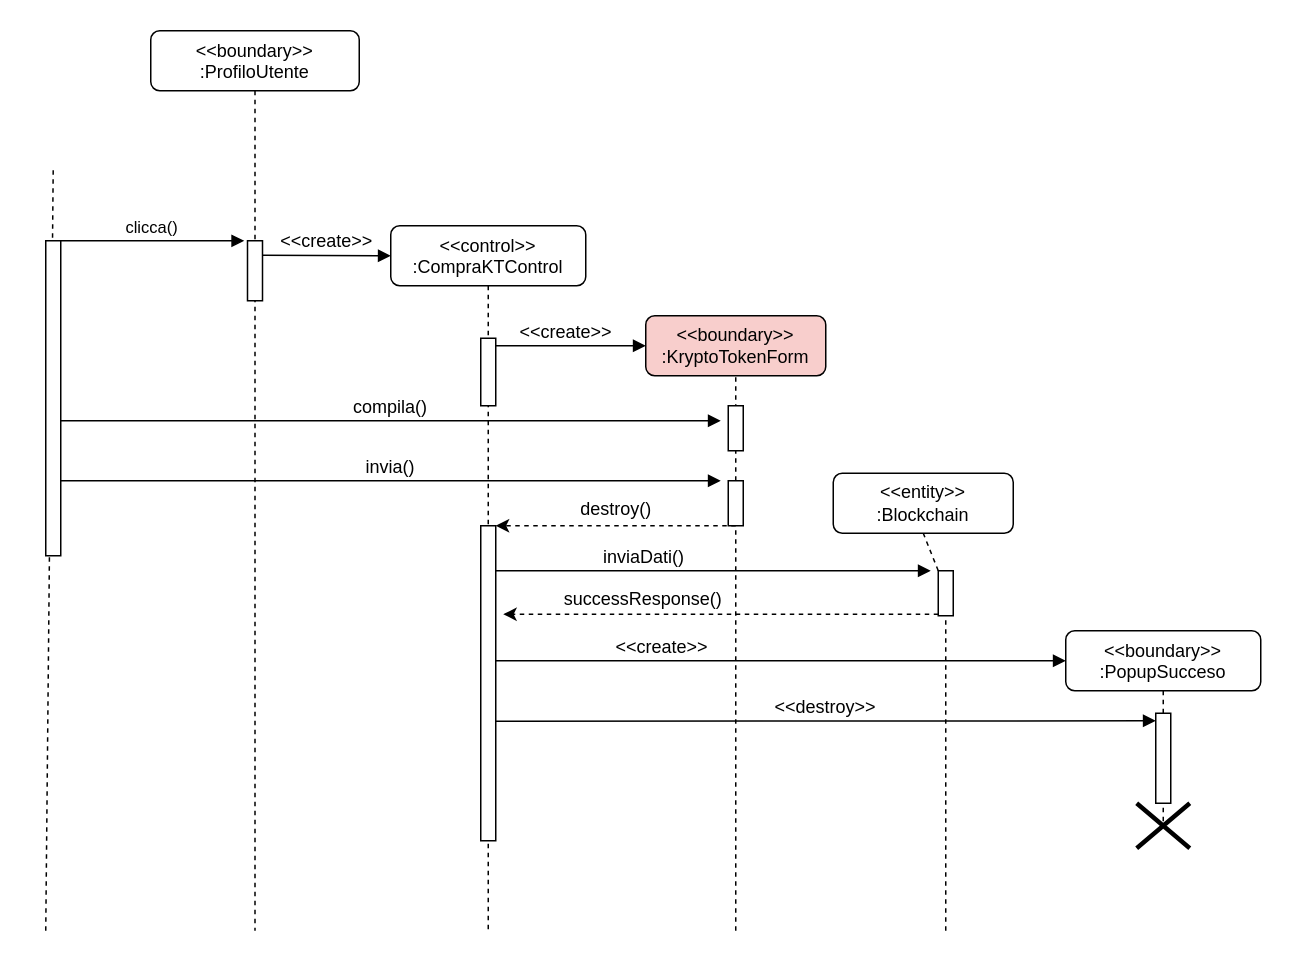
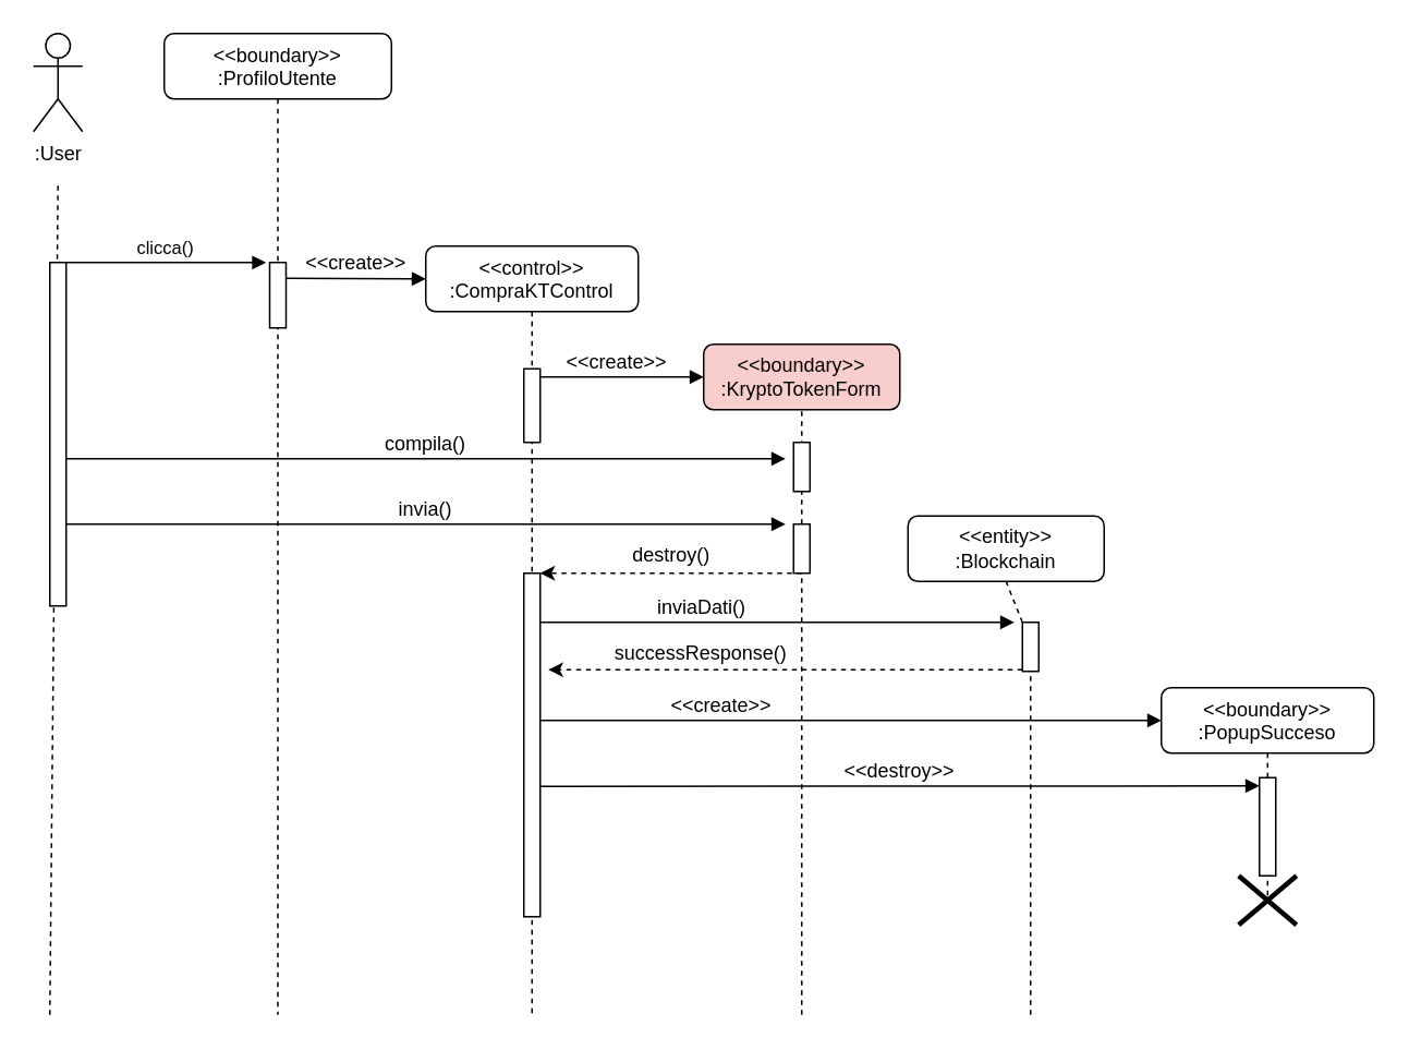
  <mxCell id="0" />
  <mxCell id="1" parent="0" />
  <mxCell id="2" value="&lt;&lt;boundary&gt;&gt;&#10;:ProfiloUtente" style="shape=umlLifeline;perimeter=lifelinePerimeter;container=1;collapsible=0;recursiveResize=0;rounded=1;shadow=0;strokeWidth=1;fontSize=12;" parent="1" vertex="1"><mxGeometry x="100" y="20" width="139" height="600" as="geometry" /></mxCell>
  <mxCell id="3" value="" style="points=[];perimeter=orthogonalPerimeter;rounded=0;shadow=0;strokeWidth=1;" parent="2" vertex="1"><mxGeometry x="64.5" y="140" width="10" height="40" as="geometry" /></mxCell>
  <mxCell id="4" value="&lt;&lt;create&gt;&gt;" style="verticalAlign=bottom;endArrow=block;shadow=0;strokeWidth=1;fontSize=12;" parent="2" edge="1"><mxGeometry relative="1" as="geometry"><mxPoint x="74.5" y="149.66" as="sourcePoint" /><mxPoint x="160" y="150" as="targetPoint" /></mxGeometry></mxCell>
  <mxCell id="5" value="&lt;&lt;control&gt;&gt;&#10;:CompraKTControl" style="shape=umlLifeline;perimeter=lifelinePerimeter;container=1;collapsible=0;recursiveResize=0;rounded=1;shadow=0;strokeWidth=1;" parent="1" vertex="1"><mxGeometry x="260" y="150" width="130" height="470" as="geometry" /></mxCell>
  <mxCell id="6" value="" style="points=[];perimeter=orthogonalPerimeter;rounded=0;shadow=0;strokeWidth=1;" parent="5" vertex="1"><mxGeometry x="60" y="75" width="10" height="45" as="geometry" /></mxCell>
  <mxCell id="7" value="" style="points=[];perimeter=orthogonalPerimeter;rounded=0;shadow=0;strokeWidth=1;" parent="5" vertex="1"><mxGeometry x="60" y="200" width="10" height="210" as="geometry" /></mxCell>
  <mxCell id="8" value="invia()" style="verticalAlign=bottom;endArrow=block;shadow=0;strokeWidth=1;exitX=1;exitY=0.658;exitDx=0;exitDy=0;exitPerimeter=0;fontSize=12;" parent="5" edge="1"><mxGeometry relative="1" as="geometry"><mxPoint x="-220" y="170.02" as="sourcePoint" /><mxPoint x="220" y="170" as="targetPoint" /></mxGeometry></mxCell>
  <mxCell id="9" value="" style="endArrow=classic;html=1;rounded=0;dashed=1;" parent="5" edge="1"><mxGeometry width="50" height="50" relative="1" as="geometry"><mxPoint x="230" y="200" as="sourcePoint" /><mxPoint x="70" y="200" as="targetPoint" /></mxGeometry></mxCell>
  <mxCell id="10" value="clicca()" style="verticalAlign=bottom;endArrow=block;shadow=0;strokeWidth=1;entryX=-0.217;entryY=0.002;entryDx=0;entryDy=0;entryPerimeter=0;" parent="1" source="13" target="3" edge="1"><mxGeometry relative="1" as="geometry"><mxPoint x="450" y="150" as="sourcePoint" /><mxPoint x="170" y="160" as="targetPoint" /></mxGeometry></mxCell>
+ <mxCell id="11" value=":User" style="shape=umlActor;verticalLabelPosition=bottom;verticalAlign=top;html=1;outlineConnect=0;" parent="1" vertex="1"><mxGeometry x="20" y="20" width="30" height="60" as="geometry" /></mxCell>
  <mxCell id="12" value="" style="endArrow=none;dashed=1;html=1;rounded=0;" parent="1" edge="1"><mxGeometry width="50" height="50" relative="1" as="geometry"><mxPoint x="30" y="620" as="sourcePoint" /><mxPoint x="35" y="110" as="targetPoint" /></mxGeometry></mxCell>
  <mxCell id="13" value="" style="points=[];perimeter=orthogonalPerimeter;rounded=0;shadow=0;strokeWidth=1;" parent="1" vertex="1"><mxGeometry x="30" y="160" width="10" height="210" as="geometry" /></mxCell>
  <mxCell id="14" value="inviaDati()" style="verticalAlign=bottom;endArrow=block;shadow=0;strokeWidth=1;fontSize=12;" parent="1" edge="1"><mxGeometry x="-0.318" relative="1" as="geometry"><mxPoint x="330" y="380" as="sourcePoint" /><mxPoint x="620" y="380" as="targetPoint" /><Array as="points"><mxPoint x="492.5" y="380" /></Array><mxPoint as="offset" /></mxGeometry></mxCell>
  <mxCell id="15" value="&amp;lt;&amp;lt;entity&amp;gt;&amp;gt;&lt;br&gt;:Blockchain" style="rounded=1;whiteSpace=wrap;html=1;" parent="1" vertex="1"><mxGeometry x="555" y="315" width="120" height="40" as="geometry" /></mxCell>
  <mxCell id="16" value="" style="endArrow=none;dashed=1;html=1;rounded=0;entryX=0.5;entryY=1;entryDx=0;entryDy=0;startArrow=none;" parent="1" source="17" target="15" edge="1"><mxGeometry width="50" height="50" relative="1" as="geometry"><mxPoint x="640" y="550" as="sourcePoint" /><mxPoint x="640" y="270" as="targetPoint" /></mxGeometry></mxCell>
  <mxCell id="17" value="" style="points=[];perimeter=orthogonalPerimeter;rounded=0;shadow=0;strokeWidth=1;" parent="1" vertex="1"><mxGeometry x="625" y="380" width="10" height="30" as="geometry" /></mxCell>
  <mxCell id="18" value="" style="endArrow=none;dashed=1;html=1;rounded=0;entryX=0.5;entryY=1;entryDx=0;entryDy=0;entryPerimeter=0;" parent="1" target="17" edge="1"><mxGeometry width="50" height="50" relative="1" as="geometry"><mxPoint x="630" y="620" as="sourcePoint" /><mxPoint x="662.5" y="410" as="targetPoint" /></mxGeometry></mxCell>
  <mxCell id="19" value="successResponse()" style="text;html=1;align=center;verticalAlign=middle;resizable=0;points=[];autosize=1;strokeColor=none;fillColor=none;" parent="1" vertex="1"><mxGeometry x="363" y="384" width="130" height="30" as="geometry" /></mxCell>
  <mxCell id="20" value="&lt;&lt;boundary&gt;&gt;&#10;:PopupSucceso" style="shape=umlLifeline;perimeter=lifelinePerimeter;container=1;collapsible=0;recursiveResize=0;rounded=1;shadow=0;strokeWidth=1;" parent="1" vertex="1"><mxGeometry x="710" y="420" width="130" height="130" as="geometry" /></mxCell>
  <mxCell id="21" value="" style="points=[];perimeter=orthogonalPerimeter;rounded=0;shadow=0;strokeWidth=1;" parent="20" vertex="1"><mxGeometry x="60" y="55" width="10" height="60" as="geometry" /></mxCell>
  <mxCell id="22" value="" style="shape=umlDestroy;whiteSpace=wrap;html=1;strokeWidth=3;" parent="20" vertex="1"><mxGeometry x="47.3" y="115" width="35.39" height="30" as="geometry" /></mxCell>
  <mxCell id="23" value="" style="endArrow=classic;html=1;rounded=0;dashed=1;" parent="1" edge="1"><mxGeometry width="50" height="50" relative="1" as="geometry"><mxPoint x="625" y="409" as="sourcePoint" /><mxPoint x="335" y="409" as="targetPoint" /></mxGeometry></mxCell>
  <mxCell id="24" value="&lt;&lt;create&gt;&gt;" style="verticalAlign=bottom;endArrow=block;shadow=0;strokeWidth=1;fontSize=12;" parent="1" edge="1"><mxGeometry x="-0.421" relative="1" as="geometry"><mxPoint x="330" y="440" as="sourcePoint" /><mxPoint x="710" y="440" as="targetPoint" /><Array as="points"><mxPoint x="375" y="440" /></Array><mxPoint x="1" as="offset" /></mxGeometry></mxCell>
  <mxCell id="25" value="compila()" style="verticalAlign=bottom;endArrow=block;shadow=0;strokeWidth=1;exitX=1;exitY=0.658;exitDx=0;exitDy=0;exitPerimeter=0;fontSize=12;" parent="1" edge="1"><mxGeometry relative="1" as="geometry"><mxPoint x="40" y="280.02" as="sourcePoint" /><mxPoint x="480" y="280" as="targetPoint" /></mxGeometry></mxCell>
  <mxCell id="26" value="&lt;&lt;create&gt;&gt;" style="verticalAlign=bottom;endArrow=block;shadow=0;strokeWidth=1;fontSize=12;" parent="1" edge="1"><mxGeometry x="-0.064" relative="1" as="geometry"><mxPoint x="330" y="230" as="sourcePoint" /><mxPoint x="430" y="230" as="targetPoint" /><mxPoint as="offset" /></mxGeometry></mxCell>
  <mxCell id="27" value="&amp;lt;&amp;lt;boundary&amp;gt;&amp;gt;&lt;br&gt;:KryptoTokenForm" style="rounded=1;whiteSpace=wrap;html=1;fillColor=#f8cecc;" parent="1" vertex="1"><mxGeometry x="430" y="210" width="120" height="40" as="geometry" /></mxCell>
  <mxCell id="28" value="" style="endArrow=none;dashed=1;html=1;rounded=0;entryX=0.5;entryY=1;entryDx=0;entryDy=0;" parent="1" target="27" edge="1"><mxGeometry width="50" height="50" relative="1" as="geometry"><mxPoint x="490" y="620" as="sourcePoint" /><mxPoint x="490" y="250" as="targetPoint" /></mxGeometry></mxCell>
  <mxCell id="29" value="" style="points=[];perimeter=orthogonalPerimeter;rounded=0;shadow=0;strokeWidth=1;" parent="1" vertex="1"><mxGeometry x="485" y="270" width="10" height="30" as="geometry" /></mxCell>
  <mxCell id="30" value="" style="points=[];perimeter=orthogonalPerimeter;rounded=0;shadow=0;strokeWidth=1;" parent="1" vertex="1"><mxGeometry x="485" y="320" width="10" height="30" as="geometry" /></mxCell>
  <mxCell id="31" value="destroy()" style="text;html=1;align=center;verticalAlign=middle;resizable=0;points=[];autosize=1;strokeColor=none;fillColor=none;" parent="1" vertex="1"><mxGeometry x="370" y="324" width="80" height="30" as="geometry" /></mxCell>
  <mxCell id="32" value="&lt;&lt;destroy&gt;&gt;" style="verticalAlign=bottom;endArrow=block;shadow=0;strokeWidth=1;fontSize=12;" parent="1" edge="1"><mxGeometry relative="1" as="geometry"><mxPoint x="330" y="480.4" as="sourcePoint" /><mxPoint x="770" y="480" as="targetPoint" /><mxPoint as="offset" /></mxGeometry></mxCell>
